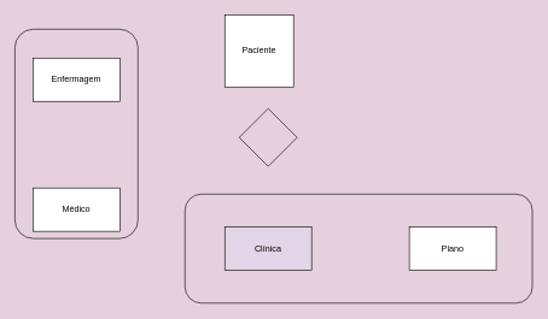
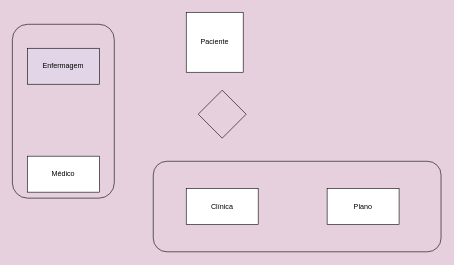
  <mxCell id="0" />
  <mxCell id="1" parent="0" />
  <mxCell id="2" value="" style="rounded=1;whiteSpace=wrap;html=1;strokeColor=#000000;fillColor=none;" vertex="1" parent="1"><mxGeometry x="255" y="268.5" width="480" height="151" as="geometry" /></mxCell>
- <mxCell id="3" value="Clínica" style="rounded=0;whiteSpace=wrap;html=1;strokeColor=#000000;fillColor=#e1d5e7;" vertex="1" parent="1"><mxGeometry x="310" y="314" width="120" height="60" as="geometry" /></mxCell>
+ <mxCell id="3" value="Clínica" style="rounded=0;whiteSpace=wrap;html=1;strokeColor=#000000;fillColor=#FFFFFF;" vertex="1" parent="1"><mxGeometry x="310" y="314" width="120" height="60" as="geometry" /></mxCell>
  <mxCell id="4" value="Médico" style="rounded=0;whiteSpace=wrap;html=1;strokeColor=#000000;fillColor=#FFFFFF;" vertex="1" parent="1"><mxGeometry x="45" y="260" width="120" height="60" as="geometry" /></mxCell>
- <mxCell id="5" value="Plano" style="rounded=0;whiteSpace=wrap;html=1;strokeColor=#000000;fillColor=#FFFFFF;" vertex="1" parent="1"><mxGeometry x="565" y="314" width="120" height="60" as="geometry" /></mxCell>
+ <mxCell id="5" value="Plano" style="rounded=0;whiteSpace=wrap;html=1;strokeColor=#000000;fillColor=#FFFFFF;" vertex="1" parent="1"><mxGeometry x="545" y="314" width="120" height="60" as="geometry" /></mxCell>
  <mxCell id="6" value="Paciente" style="rounded=0;whiteSpace=wrap;html=1;strokeColor=#000000;fillColor=#FFFFFF;" vertex="1" parent="1"><mxGeometry x="310" y="20" width="95" height="100" as="geometry" /></mxCell>
- <mxCell id="7" value="&lt;div&gt;Enfermagem&lt;/div&gt;" style="rounded=0;whiteSpace=wrap;html=1;strokeColor=#000000;fillColor=#FFFFFF;" vertex="1" parent="1"><mxGeometry x="45" y="80" width="120" height="60" as="geometry" /></mxCell>
+ <mxCell id="7" value="&lt;div&gt;Enfermagem&lt;/div&gt;" style="rounded=0;whiteSpace=wrap;html=1;strokeColor=#000000;fillColor=#e1d5e7;" vertex="1" parent="1"><mxGeometry x="45" y="80" width="120" height="60" as="geometry" /></mxCell>
  <mxCell id="8" value="" style="rhombus;whiteSpace=wrap;html=1;strokeColor=#000000;fillColor=none;" vertex="1" parent="1"><mxGeometry x="330" y="150" width="80" height="80" as="geometry" /></mxCell>
  <mxCell id="9" value="" style="rounded=1;whiteSpace=wrap;html=1;strokeColor=#000000;fillColor=none;" vertex="1" parent="1"><mxGeometry x="20" y="40" width="170" height="290" as="geometry" /></mxCell>
